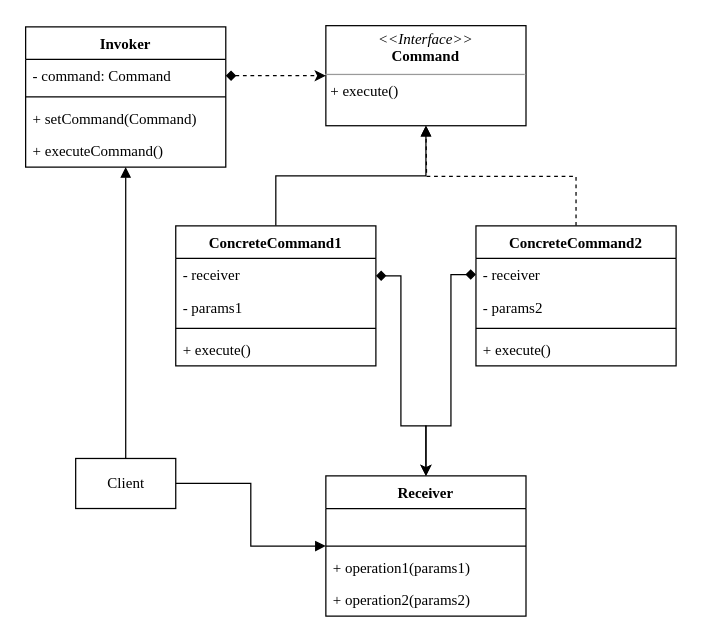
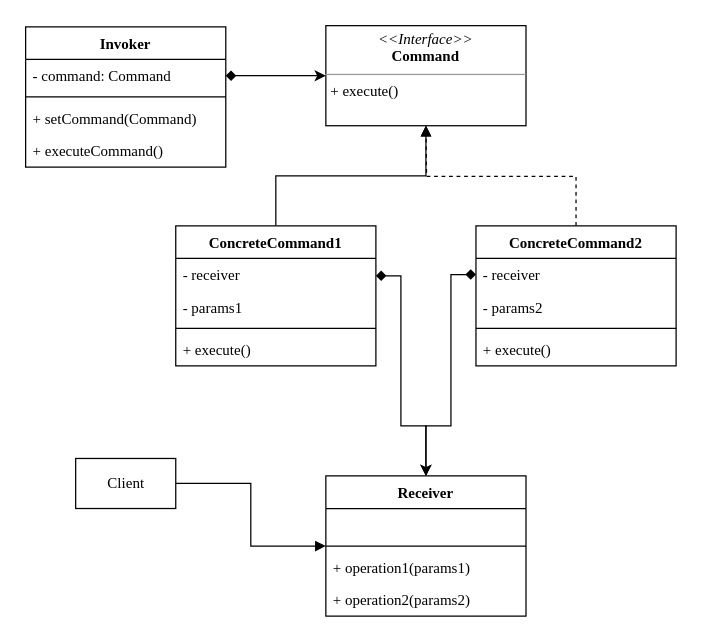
  <mxCell id="0" />
  <mxCell id="1" parent="0" />
  <mxCell id="2" value="Invoker" style="swimlane;fontStyle=1;align=center;verticalAlign=top;childLayout=stackLayout;horizontal=1;startSize=26;horizontalStack=0;resizeParent=1;resizeParentMax=0;resizeLast=0;collapsible=1;marginBottom=0;fontFamily=Times New Roman;" vertex="1" parent="1"><mxGeometry x="20" y="21" width="160" height="112" as="geometry" /></mxCell>
  <mxCell id="3" value="- command: Command" style="text;strokeColor=none;fillColor=none;align=left;verticalAlign=top;spacingLeft=4;spacingRight=4;overflow=hidden;rotatable=0;points=[[0,0.5],[1,0.5]];portConstraint=eastwest;fontFamily=Times New Roman;" vertex="1" parent="2"><mxGeometry y="26" width="160" height="26" as="geometry" /></mxCell>
  <mxCell id="4" value="" style="line;strokeWidth=1;fillColor=none;align=left;verticalAlign=middle;spacingTop=-1;spacingLeft=3;spacingRight=3;rotatable=0;labelPosition=right;points=[];portConstraint=eastwest;strokeColor=inherit;fontFamily=Times New Roman;" vertex="1" parent="2"><mxGeometry y="52" width="160" height="8" as="geometry" /></mxCell>
  <mxCell id="5" value="+ setCommand(Command)" style="text;strokeColor=none;fillColor=none;align=left;verticalAlign=top;spacingLeft=4;spacingRight=4;overflow=hidden;rotatable=0;points=[[0,0.5],[1,0.5]];portConstraint=eastwest;fontFamily=Times New Roman;" vertex="1" parent="2"><mxGeometry y="60" width="160" height="26" as="geometry" /></mxCell>
  <mxCell id="6" value="+ executeCommand()" style="text;strokeColor=none;fillColor=none;align=left;verticalAlign=top;spacingLeft=4;spacingRight=4;overflow=hidden;rotatable=0;points=[[0,0.5],[1,0.5]];portConstraint=eastwest;fontFamily=Times New Roman;" vertex="1" parent="2"><mxGeometry y="86" width="160" height="26" as="geometry" /></mxCell>
  <mxCell id="7" value="&lt;p style=&quot;margin:0px;margin-top:4px;text-align:center;&quot;&gt;&lt;i&gt;&amp;lt;&amp;lt;Interface&amp;gt;&amp;gt;&lt;/i&gt;&lt;br&gt;&lt;b&gt;Command&lt;/b&gt;&lt;/p&gt;&lt;hr size=&quot;1&quot;&gt;&lt;p style=&quot;margin:0px;margin-left:4px;&quot;&gt;+ execute()&lt;br&gt;&lt;/p&gt;" style="verticalAlign=top;align=left;overflow=fill;fontSize=12;fontFamily=Times New Roman;html=1;" vertex="1" parent="1"><mxGeometry x="260" y="20" width="160" height="80" as="geometry" /></mxCell>
- <mxCell id="8" style="edgeStyle=orthogonalEdgeStyle;rounded=0;orthogonalLoop=1;jettySize=auto;html=1;exitX=1;exitY=0.5;exitDx=0;exitDy=0;fontFamily=Times New Roman;startArrow=diamond;startFill=1;dashed=1;" edge="1" parent="1" source="3" target="7"><mxGeometry relative="1" as="geometry" /></mxCell>
+ <mxCell id="8" style="edgeStyle=orthogonalEdgeStyle;rounded=0;orthogonalLoop=1;jettySize=auto;html=1;exitX=1;exitY=0.5;exitDx=0;exitDy=0;fontFamily=Times New Roman;startArrow=diamond;startFill=1;" edge="1" parent="1" source="3" target="7"><mxGeometry relative="1" as="geometry" /></mxCell>
  <mxCell id="9" style="edgeStyle=orthogonalEdgeStyle;rounded=0;orthogonalLoop=1;jettySize=auto;html=1;exitX=0.5;exitY=0;exitDx=0;exitDy=0;fontFamily=Times New Roman;endArrow=block;endFill=1;dashed=0;" edge="1" parent="1" source="10" target="7"><mxGeometry relative="1" as="geometry" /></mxCell>
  <mxCell id="10" value="ConcreteCommand1" style="swimlane;fontStyle=1;align=center;verticalAlign=top;childLayout=stackLayout;horizontal=1;startSize=26;horizontalStack=0;resizeParent=1;resizeParentMax=0;resizeLast=0;collapsible=1;marginBottom=0;fontFamily=Times New Roman;" vertex="1" parent="1"><mxGeometry x="140" y="180" width="160" height="112" as="geometry" /></mxCell>
  <mxCell id="11" value="- receiver" style="text;strokeColor=none;fillColor=none;align=left;verticalAlign=top;spacingLeft=4;spacingRight=4;overflow=hidden;rotatable=0;points=[[0,0.5],[1,0.5]];portConstraint=eastwest;fontFamily=Times New Roman;" vertex="1" parent="10"><mxGeometry y="26" width="160" height="26" as="geometry" /></mxCell>
  <mxCell id="12" value="- params1" style="text;strokeColor=none;fillColor=none;align=left;verticalAlign=top;spacingLeft=4;spacingRight=4;overflow=hidden;rotatable=0;points=[[0,0.5],[1,0.5]];portConstraint=eastwest;fontFamily=Times New Roman;" vertex="1" parent="10"><mxGeometry y="52" width="160" height="26" as="geometry" /></mxCell>
  <mxCell id="13" value="" style="line;strokeWidth=1;fillColor=none;align=left;verticalAlign=middle;spacingTop=-1;spacingLeft=3;spacingRight=3;rotatable=0;labelPosition=right;points=[];portConstraint=eastwest;strokeColor=inherit;fontFamily=Times New Roman;" vertex="1" parent="10"><mxGeometry y="78" width="160" height="8" as="geometry" /></mxCell>
  <mxCell id="14" value="+ execute()" style="text;strokeColor=none;fillColor=none;align=left;verticalAlign=top;spacingLeft=4;spacingRight=4;overflow=hidden;rotatable=0;points=[[0,0.5],[1,0.5]];portConstraint=eastwest;fontFamily=Times New Roman;" vertex="1" parent="10"><mxGeometry y="86" width="160" height="26" as="geometry" /></mxCell>
  <mxCell id="15" style="edgeStyle=orthogonalEdgeStyle;rounded=0;orthogonalLoop=1;jettySize=auto;html=1;exitX=0.5;exitY=0;exitDx=0;exitDy=0;dashed=1;fontFamily=Times New Roman;endArrow=block;endFill=1;" edge="1" parent="1" source="16"><mxGeometry relative="1" as="geometry"><mxPoint x="340" y="100" as="targetPoint" /></mxGeometry></mxCell>
  <mxCell id="16" value="ConcreteCommand2" style="swimlane;fontStyle=1;align=center;verticalAlign=top;childLayout=stackLayout;horizontal=1;startSize=26;horizontalStack=0;resizeParent=1;resizeParentMax=0;resizeLast=0;collapsible=1;marginBottom=0;fontFamily=Times New Roman;" vertex="1" parent="1"><mxGeometry x="380" y="180" width="160" height="112" as="geometry" /></mxCell>
  <mxCell id="17" value="- receiver " style="text;strokeColor=none;fillColor=none;align=left;verticalAlign=top;spacingLeft=4;spacingRight=4;overflow=hidden;rotatable=0;points=[[0,0.5],[1,0.5]];portConstraint=eastwest;fontFamily=Times New Roman;" vertex="1" parent="16"><mxGeometry y="26" width="160" height="26" as="geometry" /></mxCell>
  <mxCell id="18" value="- params2" style="text;strokeColor=none;fillColor=none;align=left;verticalAlign=top;spacingLeft=4;spacingRight=4;overflow=hidden;rotatable=0;points=[[0,0.5],[1,0.5]];portConstraint=eastwest;fontFamily=Times New Roman;" vertex="1" parent="16"><mxGeometry y="52" width="160" height="26" as="geometry" /></mxCell>
  <mxCell id="19" value="" style="line;strokeWidth=1;fillColor=none;align=left;verticalAlign=middle;spacingTop=-1;spacingLeft=3;spacingRight=3;rotatable=0;labelPosition=right;points=[];portConstraint=eastwest;strokeColor=inherit;fontFamily=Times New Roman;" vertex="1" parent="16"><mxGeometry y="78" width="160" height="8" as="geometry" /></mxCell>
  <mxCell id="20" value="+ execute()" style="text;strokeColor=none;fillColor=none;align=left;verticalAlign=top;spacingLeft=4;spacingRight=4;overflow=hidden;rotatable=0;points=[[0,0.5],[1,0.5]];portConstraint=eastwest;fontFamily=Times New Roman;" vertex="1" parent="16"><mxGeometry y="86" width="160" height="26" as="geometry" /></mxCell>
  <mxCell id="21" value="Receiver" style="swimlane;fontStyle=1;align=center;verticalAlign=top;childLayout=stackLayout;horizontal=1;startSize=26;horizontalStack=0;resizeParent=1;resizeParentMax=0;resizeLast=0;collapsible=1;marginBottom=0;fontFamily=Times New Roman;" vertex="1" parent="1"><mxGeometry x="260" y="380" width="160" height="112" as="geometry" /></mxCell>
  <mxCell id="22" value=" " style="text;strokeColor=none;fillColor=none;align=left;verticalAlign=top;spacingLeft=4;spacingRight=4;overflow=hidden;rotatable=0;points=[[0,0.5],[1,0.5]];portConstraint=eastwest;fontFamily=Times New Roman;" vertex="1" parent="21"><mxGeometry y="26" width="160" height="26" as="geometry" /></mxCell>
  <mxCell id="23" value="" style="line;strokeWidth=1;fillColor=none;align=left;verticalAlign=middle;spacingTop=-1;spacingLeft=3;spacingRight=3;rotatable=0;labelPosition=right;points=[];portConstraint=eastwest;strokeColor=inherit;fontFamily=Times New Roman;" vertex="1" parent="21"><mxGeometry y="52" width="160" height="8" as="geometry" /></mxCell>
  <mxCell id="24" value="+ operation1(params1)" style="text;strokeColor=none;fillColor=none;align=left;verticalAlign=top;spacingLeft=4;spacingRight=4;overflow=hidden;rotatable=0;points=[[0,0.5],[1,0.5]];portConstraint=eastwest;fontFamily=Times New Roman;" vertex="1" parent="21"><mxGeometry y="60" width="160" height="26" as="geometry" /></mxCell>
  <mxCell id="25" value="+ operation2(params2)" style="text;strokeColor=none;fillColor=none;align=left;verticalAlign=top;spacingLeft=4;spacingRight=4;overflow=hidden;rotatable=0;points=[[0,0.5],[1,0.5]];portConstraint=eastwest;fontFamily=Times New Roman;" vertex="1" parent="21"><mxGeometry y="86" width="160" height="26" as="geometry" /></mxCell>
  <mxCell id="26" style="edgeStyle=orthogonalEdgeStyle;rounded=0;orthogonalLoop=1;jettySize=auto;html=1;exitX=1;exitY=0.5;exitDx=0;exitDy=0;fontFamily=Times New Roman;startArrow=none;startFill=0;endArrow=block;endFill=1;" edge="1" parent="1" source="28" target="21"><mxGeometry relative="1" as="geometry" /></mxCell>
- <mxCell id="27" style="edgeStyle=orthogonalEdgeStyle;rounded=0;orthogonalLoop=1;jettySize=auto;html=1;exitX=0.5;exitY=0;exitDx=0;exitDy=0;fontFamily=Times New Roman;startArrow=none;startFill=0;endArrow=block;endFill=1;" edge="1" parent="1" source="28" target="2"><mxGeometry relative="1" as="geometry" /></mxCell>
  <mxCell id="28" value="Client" style="html=1;fontFamily=Times New Roman;" vertex="1" parent="1"><mxGeometry x="60" y="366" width="80" height="40" as="geometry" /></mxCell>
  <mxCell id="29" style="edgeStyle=orthogonalEdgeStyle;rounded=0;orthogonalLoop=1;jettySize=auto;html=1;fontFamily=Times New Roman;startArrow=diamond;startFill=1;entryX=0.5;entryY=0;entryDx=0;entryDy=0;" edge="1" parent="1" source="11" target="21"><mxGeometry relative="1" as="geometry"><mxPoint x="190" y="70" as="sourcePoint" /><mxPoint x="270" y="70" as="targetPoint" /><Array as="points"><mxPoint x="320" y="220" /><mxPoint x="320" y="340" /><mxPoint x="340" y="340" /></Array></mxGeometry></mxCell>
  <mxCell id="30" style="edgeStyle=orthogonalEdgeStyle;rounded=0;orthogonalLoop=1;jettySize=auto;html=1;fontFamily=Times New Roman;startArrow=diamond;startFill=1;entryX=0.5;entryY=0;entryDx=0;entryDy=0;" edge="1" parent="1" source="17" target="21"><mxGeometry relative="1" as="geometry"><mxPoint x="200" y="80" as="sourcePoint" /><mxPoint x="280" y="80" as="targetPoint" /><Array as="points"><mxPoint x="360" y="219" /><mxPoint x="360" y="340" /><mxPoint x="340" y="340" /></Array></mxGeometry></mxCell>
